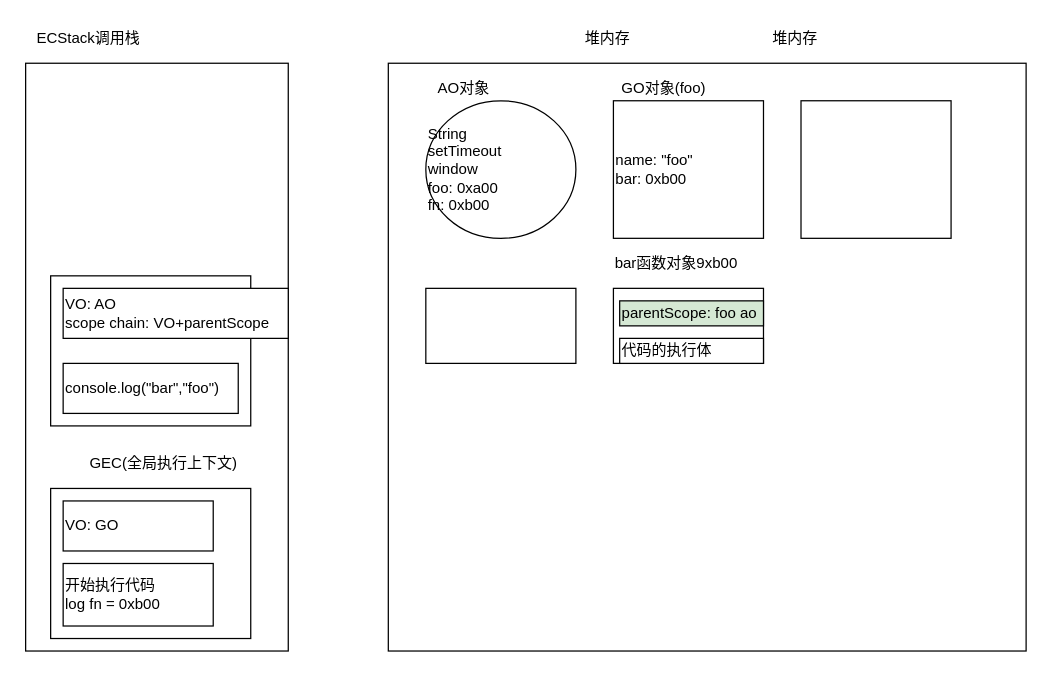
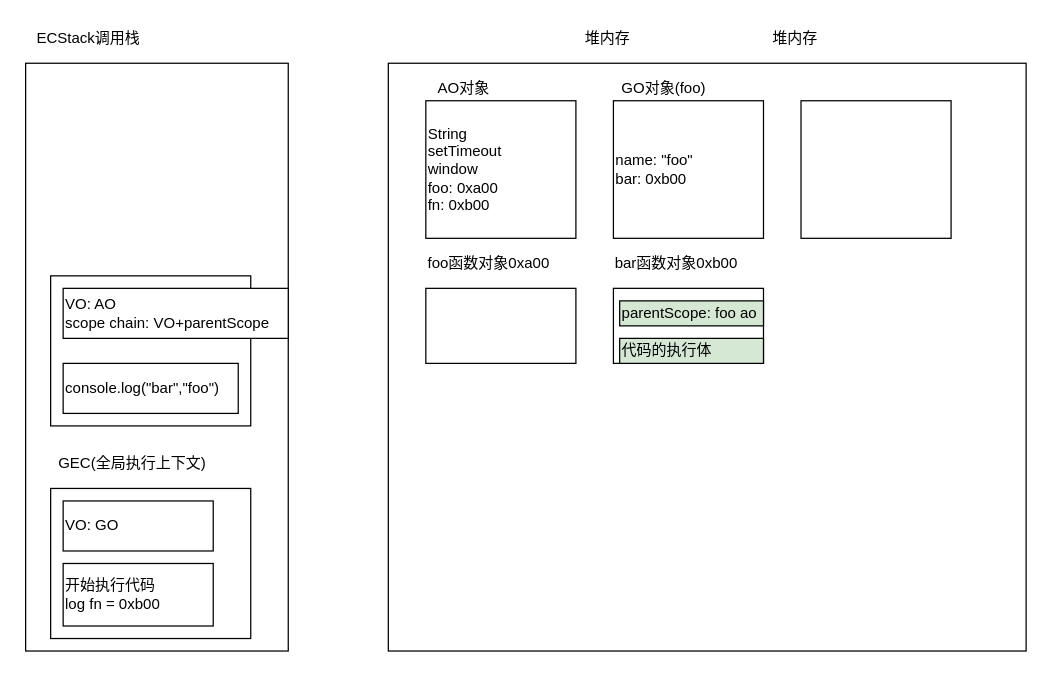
  <mxCell id="0" />
  <mxCell id="1" parent="0" />
  <mxCell id="2" value="" style="rounded=0;whiteSpace=wrap;html=1;" parent="1" vertex="1"><mxGeometry x="20" y="50" width="210" height="470" as="geometry" /></mxCell>
  <mxCell id="3" value="ECStack调用栈" style="text;html=1;align=center;verticalAlign=middle;resizable=0;points=[];autosize=1;strokeColor=none;" parent="1" vertex="1"><mxGeometry x="20" y="20" width="100" height="20" as="geometry" /></mxCell>
  <mxCell id="4" value="" style="rounded=0;whiteSpace=wrap;html=1;" parent="1" vertex="1"><mxGeometry x="310" y="50" width="510" height="470" as="geometry" /></mxCell>
  <mxCell id="5" value="堆内存" style="text;html=1;align=center;verticalAlign=middle;resizable=0;points=[];autosize=1;strokeColor=none;" parent="1" vertex="1"><mxGeometry x="460" y="20" width="50" height="20" as="geometry" /></mxCell>
- <mxCell id="6" value="String&lt;br&gt;setTimeout&lt;br&gt;window&lt;br&gt;foo: 0xa00&lt;br&gt;fn: 0xb00" style="ellipse;whiteSpace=wrap;html=1;align=left;" parent="1" vertex="1"><mxGeometry x="340" y="80" width="120" height="110" as="geometry" /></mxCell>
+ <mxCell id="6" value="String&lt;br&gt;setTimeout&lt;br&gt;window&lt;br&gt;foo: 0xa00&lt;br&gt;fn: 0xb00" style="rounded=0;whiteSpace=wrap;html=1;align=left;" parent="1" vertex="1"><mxGeometry x="340" y="80" width="120" height="110" as="geometry" /></mxCell>
  <mxCell id="7" value="AO对象" style="text;html=1;align=center;verticalAlign=middle;resizable=0;points=[];autosize=1;strokeColor=none;" parent="1" vertex="1"><mxGeometry x="340" y="60" width="60" height="20" as="geometry" /></mxCell>
  <mxCell id="8" value="" style="rounded=0;whiteSpace=wrap;html=1;align=left;" parent="1" vertex="1"><mxGeometry x="40" y="390" width="160" height="120" as="geometry" /></mxCell>
- <mxCell id="9" value="GEC(全局执行上下文)" style="text;html=1;align=center;verticalAlign=middle;resizable=0;points=[];autosize=1;strokeColor=none;" parent="1" vertex="1"><mxGeometry x="65" y="360" width="130" height="20" as="geometry" /></mxCell>
+ <mxCell id="9" value="GEC(全局执行上下文)" style="text;html=1;align=center;verticalAlign=middle;resizable=0;points=[];autosize=1;strokeColor=none;" parent="1" vertex="1"><mxGeometry x="40" y="360" width="130" height="20" as="geometry" /></mxCell>
  <mxCell id="10" value="VO: GO" style="rounded=0;whiteSpace=wrap;html=1;align=left;" parent="1" vertex="1"><mxGeometry x="50" y="400" width="120" height="40" as="geometry" /></mxCell>
  <mxCell id="11" value="开始执行代码&lt;br&gt;log fn = 0xb00" style="rounded=0;whiteSpace=wrap;html=1;align=left;" parent="1" vertex="1"><mxGeometry x="50" y="450" width="120" height="50" as="geometry" /></mxCell>
  <mxCell id="12" value="" style="rounded=0;whiteSpace=wrap;html=1;align=left;" parent="1" vertex="1"><mxGeometry x="340" y="230" width="120" height="60" as="geometry" /></mxCell>
+ <mxCell id="13" value="foo函数对象0xa00" style="text;html=1;align=center;verticalAlign=middle;resizable=0;points=[];autosize=1;strokeColor=none;" parent="1" vertex="1"><mxGeometry x="335" y="200" width="110" height="20" as="geometry" /></mxCell>
  <mxCell id="14" value="name: &quot;foo&quot;&lt;br&gt;bar: 0xb00" style="rounded=0;whiteSpace=wrap;html=1;align=left;" vertex="1" parent="1"><mxGeometry x="490" y="80" width="120" height="110" as="geometry" /></mxCell>
  <mxCell id="15" value="GO对象(foo)" style="text;html=1;align=center;verticalAlign=middle;resizable=0;points=[];autosize=1;strokeColor=none;" vertex="1" parent="1"><mxGeometry x="490" y="60" width="80" height="20" as="geometry" /></mxCell>
  <mxCell id="16" value="" style="rounded=0;whiteSpace=wrap;html=1;align=left;" vertex="1" parent="1"><mxGeometry x="490" y="230" width="120" height="60" as="geometry" /></mxCell>
- <mxCell id="17" value="bar函数对象9xb00" style="text;html=1;align=center;verticalAlign=middle;resizable=0;points=[];autosize=1;strokeColor=none;" vertex="1" parent="1"><mxGeometry x="485" y="200" width="110" height="20" as="geometry" /></mxCell>
+ <mxCell id="17" value="bar函数对象0xb00" style="text;html=1;align=center;verticalAlign=middle;resizable=0;points=[];autosize=1;strokeColor=none;" vertex="1" parent="1"><mxGeometry x="485" y="200" width="110" height="20" as="geometry" /></mxCell>
  <mxCell id="18" value="" style="rounded=0;whiteSpace=wrap;html=1;align=left;" vertex="1" parent="1"><mxGeometry x="40" y="220" width="160" height="120" as="geometry" /></mxCell>
  <mxCell id="19" value="堆内存" style="text;html=1;align=center;verticalAlign=middle;resizable=0;points=[];autosize=1;strokeColor=none;" vertex="1" parent="1"><mxGeometry x="610" y="20" width="50" height="20" as="geometry" /></mxCell>
  <mxCell id="20" value="" style="rounded=0;whiteSpace=wrap;html=1;align=left;" vertex="1" parent="1"><mxGeometry x="640" y="80" width="120" height="110" as="geometry" /></mxCell>
  <mxCell id="21" value="VO: AO&lt;br&gt;scope chain: VO+parentScope" style="rounded=0;whiteSpace=wrap;html=1;align=left;" vertex="1" parent="1"><mxGeometry x="50" y="230" width="180" height="40" as="geometry" /></mxCell>
  <mxCell id="22" value="console.log(&quot;bar&quot;,&quot;foo&quot;)" style="rounded=0;whiteSpace=wrap;html=1;align=left;" vertex="1" parent="1"><mxGeometry x="50" y="290" width="140" height="40" as="geometry" /></mxCell>
  <mxCell id="23" value="parentScope: foo ao" style="rounded=0;whiteSpace=wrap;html=1;align=left;fillColor=#d5e8d4;" vertex="1" parent="1"><mxGeometry x="495" y="240" width="115" height="20" as="geometry" /></mxCell>
- <mxCell id="24" value="代码的执行体" style="rounded=0;whiteSpace=wrap;html=1;align=left;" vertex="1" parent="1"><mxGeometry x="495" y="270" width="115" height="20" as="geometry" /></mxCell>
+ <mxCell id="24" value="代码的执行体" style="rounded=0;whiteSpace=wrap;html=1;align=left;fillColor=#d5e8d4;" vertex="1" parent="1"><mxGeometry x="495" y="270" width="115" height="20" as="geometry" /></mxCell>
